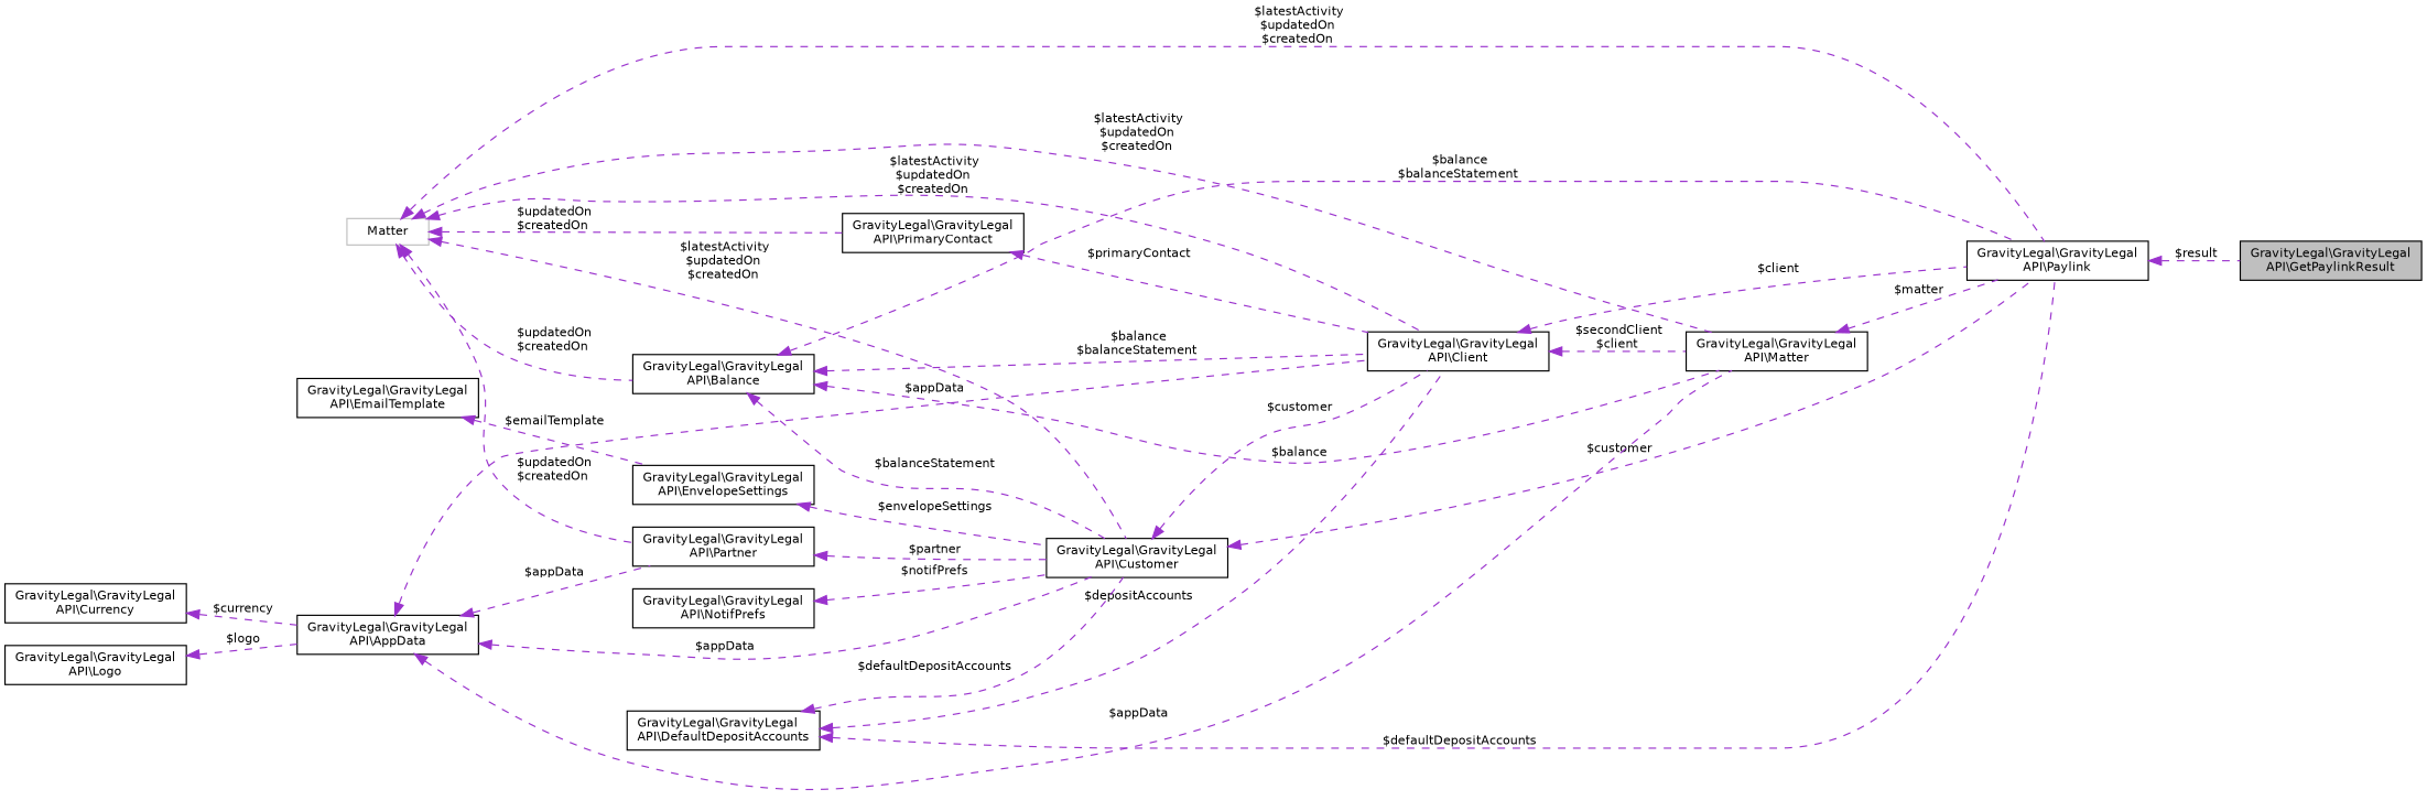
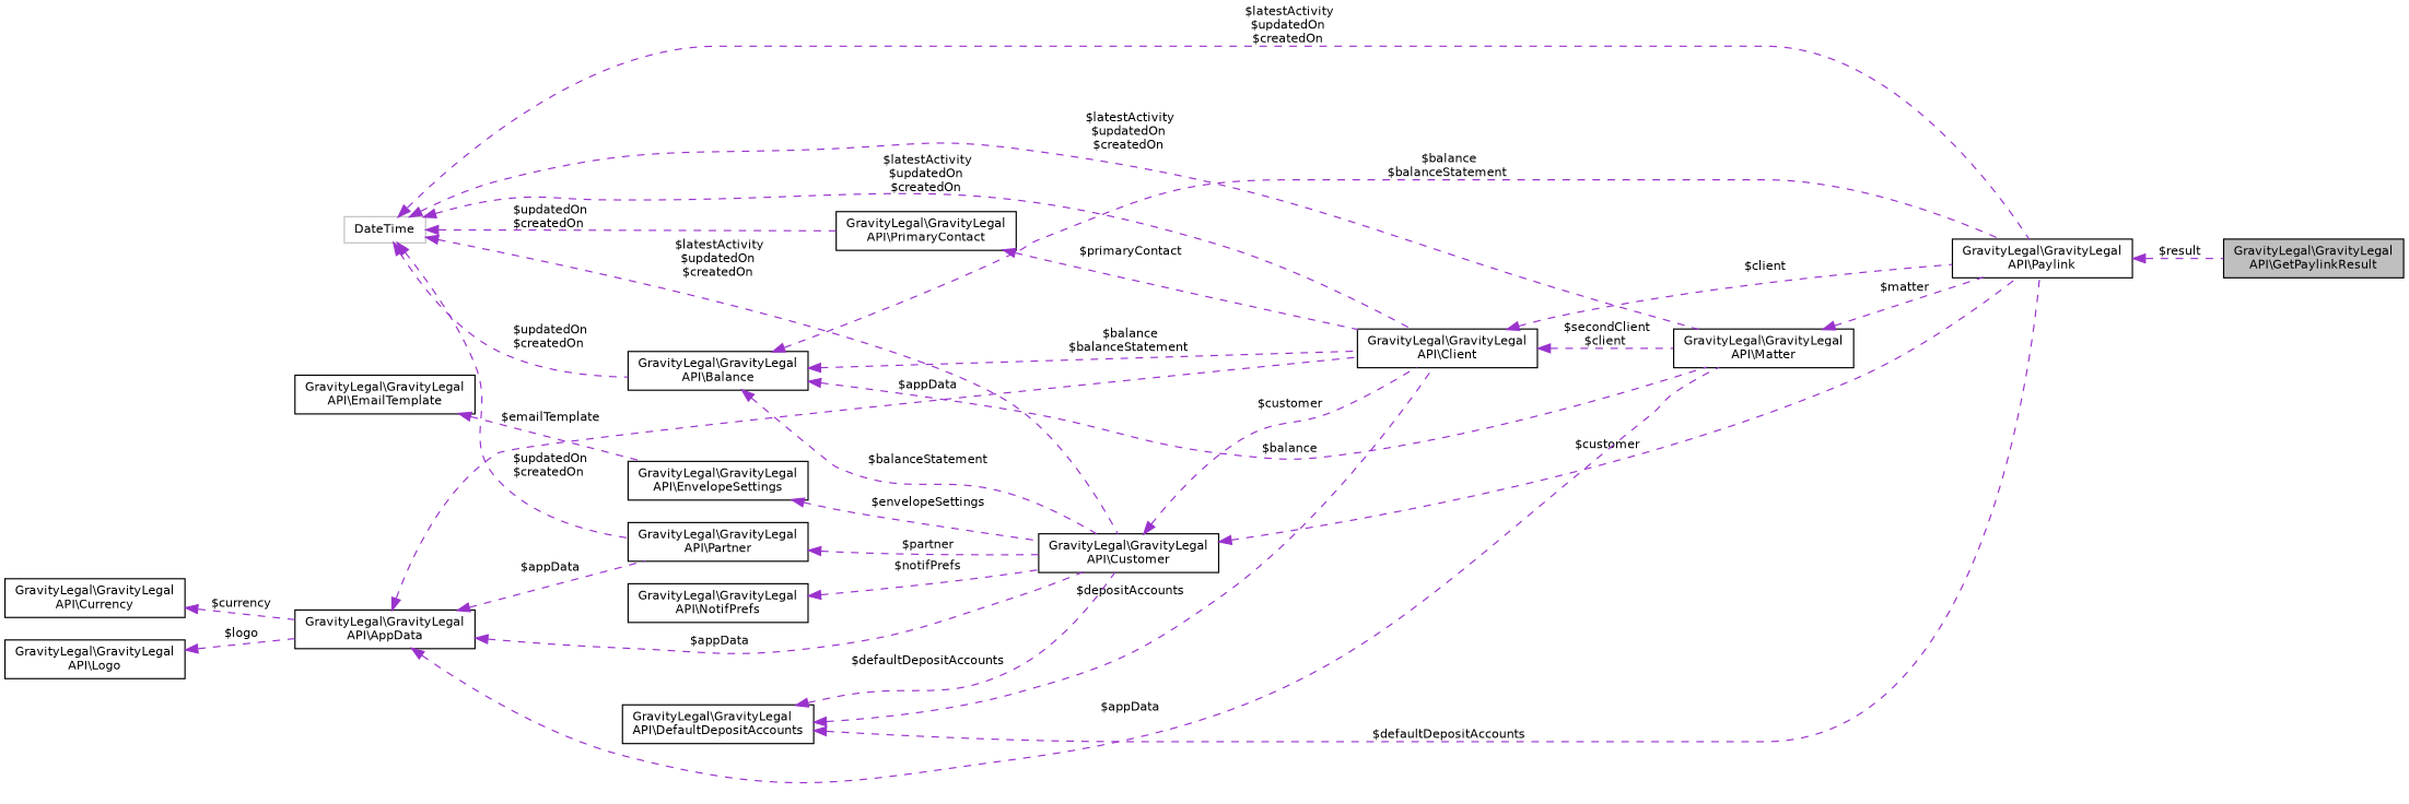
  digraph {
    rankdir=LR
    node [color=black fillcolor=white fontname=Helvetica fontsize=10 shape=record style=filled]
    edge [color=darkorchid3 dir=back fontname=Helvetica fontsize=10 labelfontname=Helvetica labelfontsize=10 style=dashed]
    n1 [fillcolor=grey75 fontcolor=black height=0.2 label="GravityLegal\\GravityLegal\lAPI\\GetPaylinkResult" width=0.4]
    n2 [height=0.2 label="GravityLegal\\GravityLegal\lAPI\\Paylink" width=0.4]
    n3 [height=0.2 label="GravityLegal\\GravityLegal\lAPI\\DefaultDepositAccounts" width=0.4]
    n4 [height=0.2 label="GravityLegal\\GravityLegal\lAPI\\Client" width=0.4]
    n5 [height=0.2 label="GravityLegal\\GravityLegal\lAPI\\Customer" width=0.4]
    n6 [height=0.2 label="GravityLegal\\GravityLegal\lAPI\\Matter" width=0.4]
-   n7 [color=grey75 height=0.2 label=Matter width=0.4]
+   n7 [color=grey75 height=0.2 label=DateTime width=0.4]
    n8 [height=0.2 label="GravityLegal\\GravityLegal\lAPI\\Balance" width=0.4]
    n9 [height=0.2 label="GravityLegal\\GravityLegal\lAPI\\PrimaryContact" width=0.4]
    n10 [height=0.2 label="GravityLegal\\GravityLegal\lAPI\\Partner" width=0.4]
    n11 [height=0.2 label="GravityLegal\\GravityLegal\lAPI\\AppData" width=0.4]
    n12 [height=0.2 label="GravityLegal\\GravityLegal\lAPI\\Currency" width=0.4]
    n13 [height=0.2 label="GravityLegal\\GravityLegal\lAPI\\Logo" width=0.4]
    Node13 [height=0.2 label="GravityLegal\\GravityLegal\lAPI\\NotifPrefs" width=0.4]
    n15 [height=0.2 label="GravityLegal\\GravityLegal\lAPI\\EnvelopeSettings" width=0.4]
    n16 [height=0.2 label="GravityLegal\\GravityLegal\lAPI\\EmailTemplate" width=0.4]
    n2 -> n1 [label=" $result"]
    n3 -> n2 [label=" $defaultDepositAccounts"]
    n3 -> n4 [label=" $depositAccounts"]
    n3 -> n5 [label=" $defaultDepositAccounts"]
    n4 -> n2 [label=" $client"]
    n4 -> n6 [label=" $secondClient\n$client"]
    n5 -> n2 [label=" $customer"]
    n5 -> n4 [label=" $customer"]
    n6 -> n2 [label=" $matter"]
    n7 -> n2 [label=" $latestActivity\n$updatedOn\n$createdOn"]
    n7 -> n4 [label=" $latestActivity\n$updatedOn\n$createdOn"]
    n7 -> n5 [label=" $latestActivity\n$updatedOn\n$createdOn"]
    n7 -> n6 [label=" $latestActivity\n$updatedOn\n$createdOn"]
    n7 -> n8 [label=" $updatedOn\n$createdOn"]
    n7 -> n9 [label=" $updatedOn\n$createdOn"]
    n7 -> n10 [label=" $updatedOn\n$createdOn"]
    n8 -> n2 [label=" $balance\n$balanceStatement"]
    n8 -> n4 [label=" $balance\n$balanceStatement"]
    n8 -> n5 [label=" $balanceStatement"]
    n8 -> n6 [label=" $balance"]
    n9 -> n4 [label=" $primaryContact"]
    n10 -> n5 [label=" $partner"]
    n11 -> n4 [label=" $appData"]
    n11 -> n5 [label=" $appData"]
    n11 -> n6 [label=" $appData"]
    n11 -> n10 [label=" $appData"]
    n12 -> n11 [label=" $currency"]
    n13 -> n11 [label=" $logo"]
    Node13 -> n5 [label=" $notifPrefs"]
    n15 -> n5 [label=" $envelopeSettings"]
    n16 -> n15 [label=" $emailTemplate"]
  }
